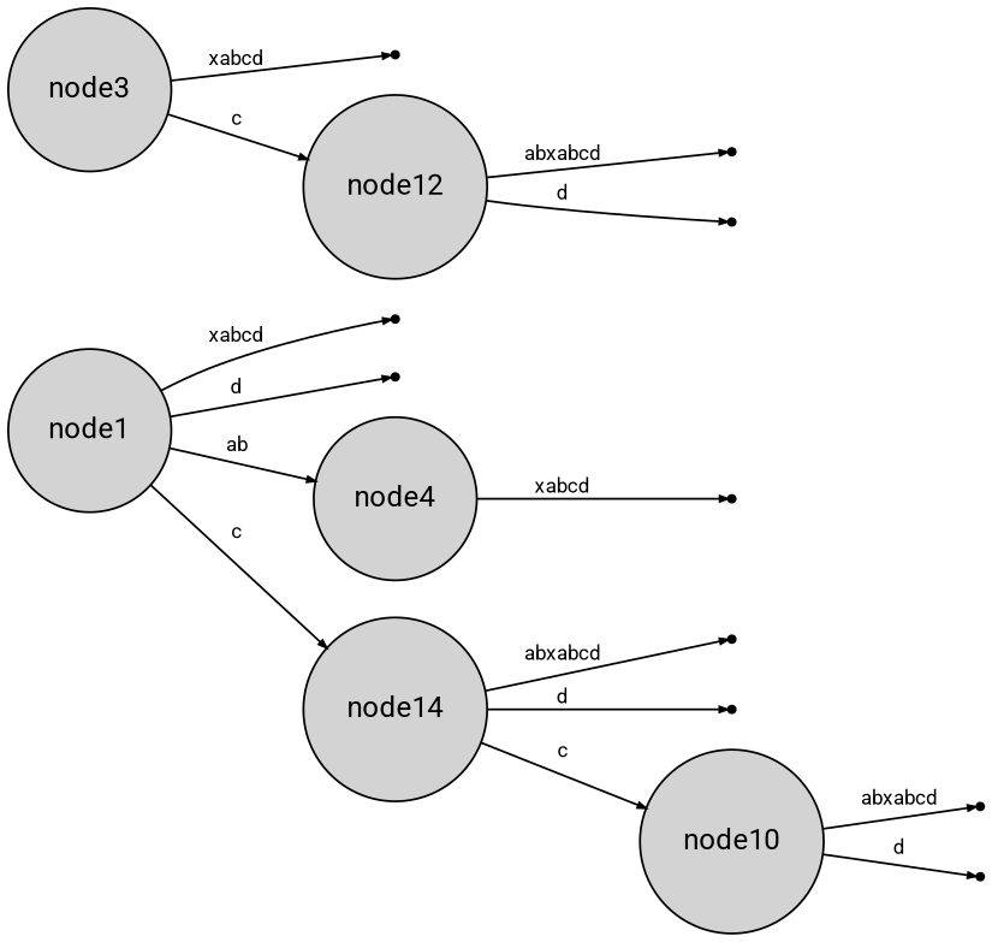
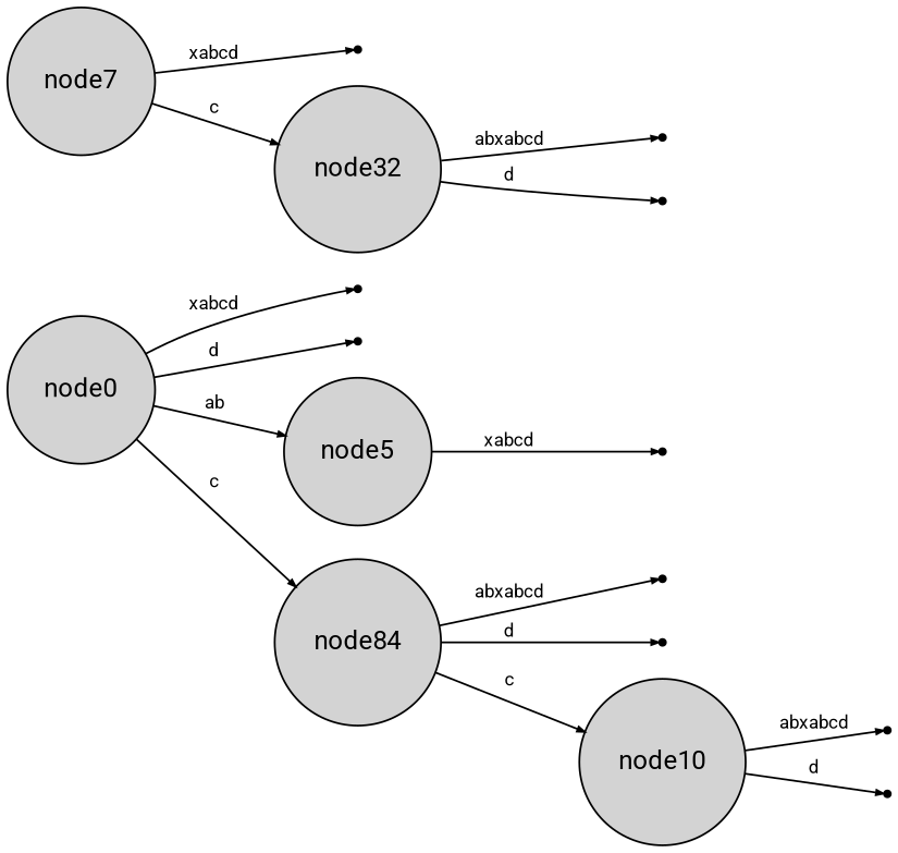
  digraph {
    fontname=Roboto
    rankdir=LR
    node [fontname=Roboto shape=point]
    edge [arrowsize=0.4 fontname=Roboto fontsize=10 weight=3]
-   node1 [fillcolor=lightgrey height=.1 shape=circle style=filled width=.1]
+   node1 [fillcolor=lightgrey height=.1 shape=circle style=filled width=.1 label=node0]
    node9
    node16
-   node5 [fillcolor=lightgrey height=.07 shape=circle style=filled width=.07 label=node4]
-   node14 [fillcolor=lightgrey height=.07 shape=circle style=filled width=.07]
+   node5 [fillcolor=lightgrey height=.07 shape=circle style=filled width=.07]
+   node14 [fillcolor=lightgrey height=.07 shape=circle style=filled width=.07 label=node84]
    node6
    node4
    node15
    node10 [fillcolor=lightgrey height=.07 shape=circle style=filled width=.07]
-   node7 [fillcolor=lightgrey height=.07 shape=circle style=filled width=.07 label=node3]
+   node7 [fillcolor=lightgrey height=.07 shape=circle style=filled width=.07]
    node8
-   node12 [fillcolor=lightgrey height=.07 shape=circle style=filled width=.07]
+   node12 [fillcolor=lightgrey height=.07 shape=circle style=filled width=.07 label=node32]
    node2
    node11
    node3
    node13
    node1 -> node9 [label=xabcd]
    node1 -> node16 [label=d]
    node1 -> node5 [label=ab]
    node1 -> node14 [label=c]
    node5 -> node6 [label=xabcd]
    node14 -> node4 [label=abxabcd]
    node14 -> node15 [label=d]
    node14 -> node10 [label=c]
    node10 -> node2 [label=abxabcd]
    node10 -> node11 [label=d]
    node7 -> node8 [label=xabcd]
    node7 -> node12 [label=c]
    node12 -> node3 [label=abxabcd]
    node12 -> node13 [label=d]
  }
